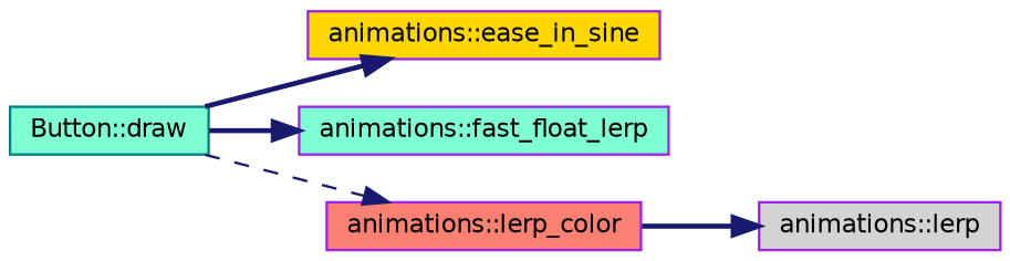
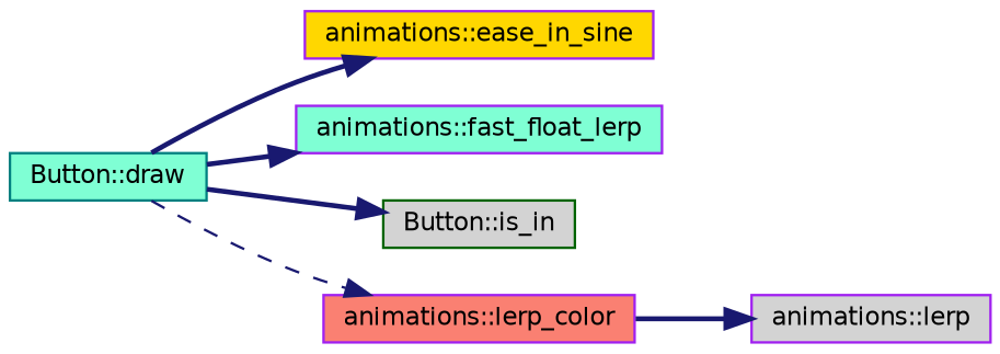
  digraph {
    rankdir=LR
    node [color=purple fillcolor=aquamarine fontname=Helvetica fontsize=10 shape=record style=filled]
    edge [color=midnightblue fontname=Helvetica fontsize=10 labelfontname=Helvetica labelfontsize=10 style=bold]
    n1 [color=teal fontcolor=black height=0.2 label="Button::draw" width=0.4]
    n2 [fillcolor=gold height=0.2 label="animations::ease_in_sine" width=0.4]
    n3 [height=0.2 label="animations::fast_float_lerp" width=0.4]
+   n4 [color=darkgreen fillcolor=lightgrey height=0.2 label="Button::is_in" width=0.4]
    n5 [fillcolor=salmon height=0.2 label="animations::lerp_color" width=0.4]
    n6 [fillcolor=lightgrey height=0.2 label="animations::lerp" width=0.4]
    n1 -> n2
    n1 -> n3
+   n1 -> n4
    n1 -> n5 [style=dashed]
    n5 -> n6
  }
